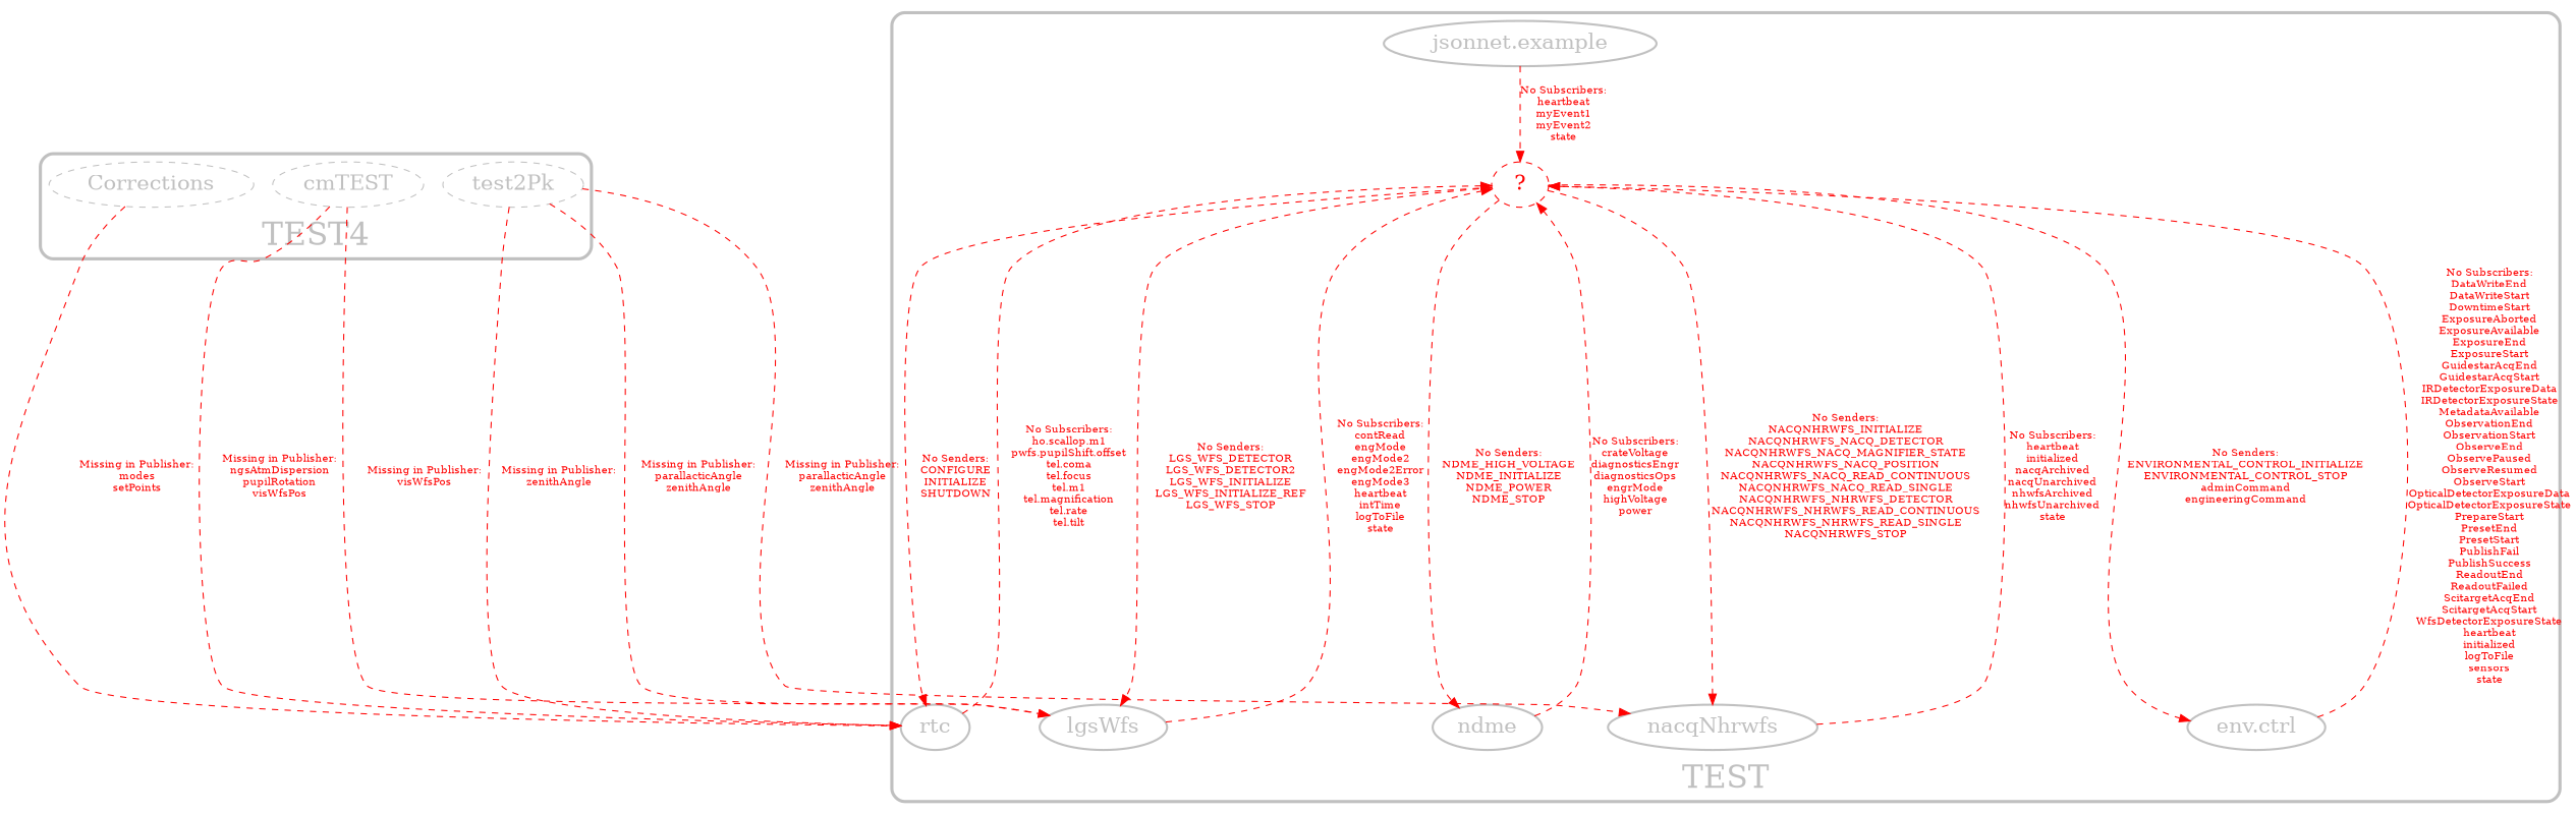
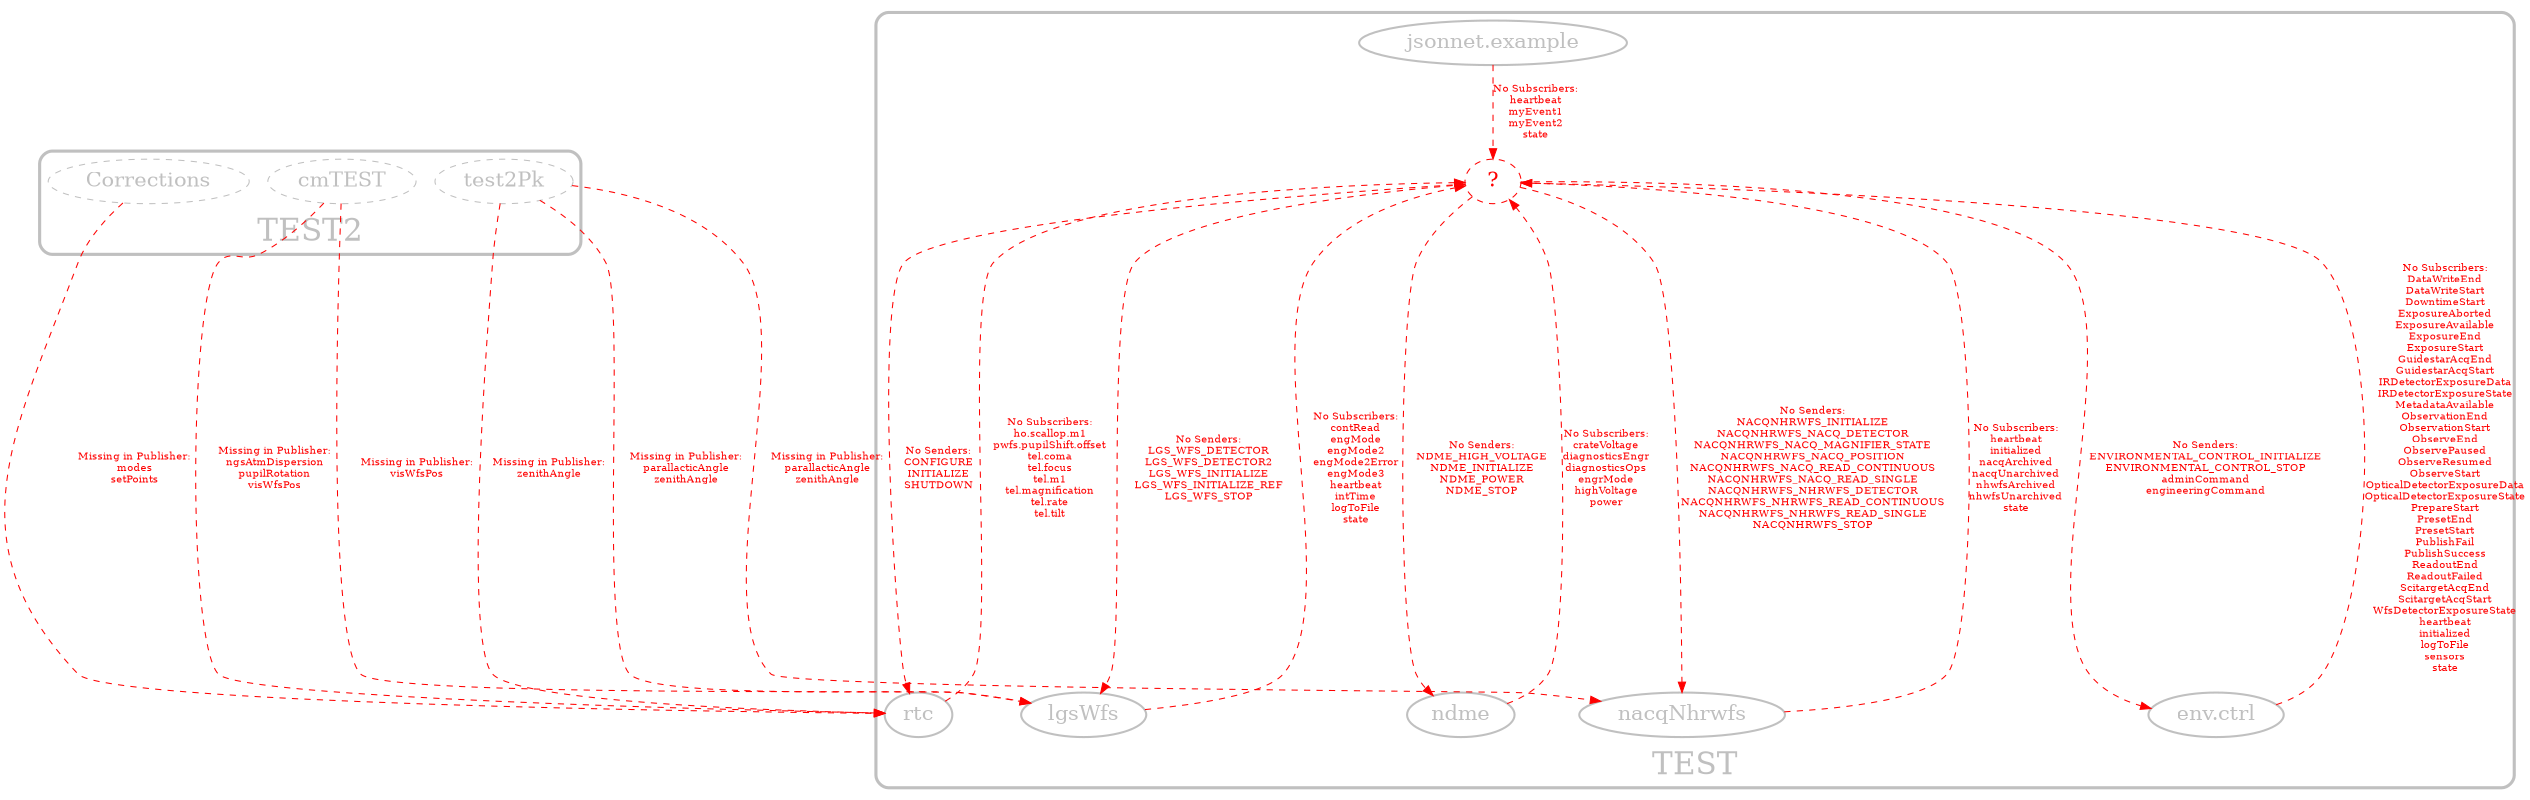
  digraph {
    splines=true
    node [color=grey fontcolor=grey fontsize=20 style=bold]
    edge [color=red fontcolor=red fontsize=10 style=dashed]
    n1 [color=red fontcolor=red label="?" style=dashed]
    n2 [label=lgsWfs]
    n3 [label=nacqNhrwfs]
    n4 [label="env.ctrl"]
    n5 [label=ndme]
    n6 [label=rtc]
    n7 [label="jsonnet.example"]
    n8 [label=cmTEST style=dashed]
    n9 [label=test2Pk style=dashed]
    n10 [label=Corrections style=dashed]
    subgraph cluster_1 {
      color=grey
      fontcolor=grey
      fontsize=30
      label=TEST
      labelloc=b
      penwidth=3
      style=rounded
      n1
      n2
      n3
      n4
      n5
      n6
      n7
    }
    subgraph cluster_2 {
      color=grey
      fontcolor=grey
      fontsize=30
-     label=TEST4
+     label=TEST2
      labelloc=b
      penwidth=3
      style=rounded
      n8
      n9
      n10
    }
    n1 -> n2 [label="No Senders:\nLGS_WFS_DETECTOR\nLGS_WFS_DETECTOR2\nLGS_WFS_INITIALIZE\nLGS_WFS_INITIALIZE_REF\nLGS_WFS_STOP"]
    n1 -> n3 [label="No Senders:\nNACQNHRWFS_INITIALIZE\nNACQNHRWFS_NACQ_DETECTOR\nNACQNHRWFS_NACQ_MAGNIFIER_STATE\nNACQNHRWFS_NACQ_POSITION\nNACQNHRWFS_NACQ_READ_CONTINUOUS\nNACQNHRWFS_NACQ_READ_SINGLE\nNACQNHRWFS_NHRWFS_DETECTOR\nNACQNHRWFS_NHRWFS_READ_CONTINUOUS\nNACQNHRWFS_NHRWFS_READ_SINGLE\nNACQNHRWFS_STOP"]
    n1 -> n4 [label="No Senders:\nENVIRONMENTAL_CONTROL_INITIALIZE\nENVIRONMENTAL_CONTROL_STOP\nadminCommand\nengineeringCommand"]
    n1 -> n5 [label="No Senders:\nNDME_HIGH_VOLTAGE\nNDME_INITIALIZE\nNDME_POWER\nNDME_STOP"]
    n1 -> n6 [label="No Senders:\nCONFIGURE\nINITIALIZE\nSHUTDOWN"]
    n2 -> n1 [label="No Subscribers:\ncontRead\nengMode\nengMode2\nengMode2Error\nengMode3\nheartbeat\nintTime\nlogToFile\nstate"]
    n3 -> n1 [label="No Subscribers:\nheartbeat\ninitialized\nnacqArchived\nnacqUnarchived\nnhwfsArchived\nnhwfsUnarchived\nstate"]
    n4 -> n1 [label="No Subscribers:\nDataWriteEnd\nDataWriteStart\nDowntimeStart\nExposureAborted\nExposureAvailable\nExposureEnd\nExposureStart\nGuidestarAcqEnd\nGuidestarAcqStart\nIRDetectorExposureData\nIRDetectorExposureState\nMetadataAvailable\nObservationEnd\nObservationStart\nObserveEnd\nObservePaused\nObserveResumed\nObserveStart\nOpticalDetectorExposureData\nOpticalDetectorExposureState\nPrepareStart\nPresetEnd\nPresetStart\nPublishFail\nPublishSuccess\nReadoutEnd\nReadoutFailed\nScitargetAcqEnd\nScitargetAcqStart\nWfsDetectorExposureState\nheartbeat\ninitialized\nlogToFile\nsensors\nstate"]
    n5 -> n1 [label="No Subscribers:\ncrateVoltage\ndiagnosticsEngr\ndiagnosticsOps\nengrMode\nhighVoltage\npower"]
    n6 -> n1 [label="No Subscribers:\nho.scallop.m1\npwfs.pupilShift.offset\ntel.coma\ntel.focus\ntel.m1\ntel.magnification\ntel.rate\ntel.tilt"]
    n7 -> n1 [label="No Subscribers:\nheartbeat\nmyEvent1\nmyEvent2\nstate"]
    n8 -> n2 [label="Missing in Publisher:\nvisWfsPos"]
    n8 -> n6 [label="Missing in Publisher:\nngsAtmDispersion\npupilRotation\nvisWfsPos"]
    n9 -> n2 [label="Missing in Publisher:\nparallacticAngle\nzenithAngle"]
    n9 -> n3 [label="Missing in Publisher:\nparallacticAngle\nzenithAngle"]
    n9 -> n6 [label="Missing in Publisher:\nzenithAngle"]
    n10 -> n6 [label="Missing in Publisher:\nmodes\nsetPoints"]
  }
